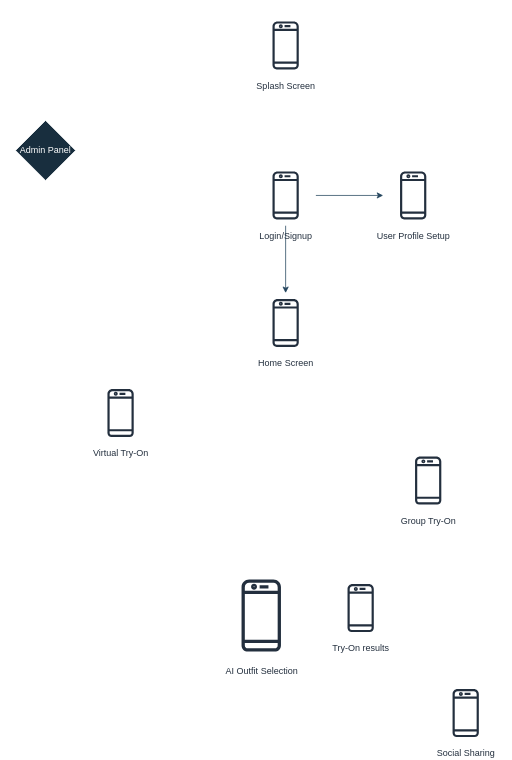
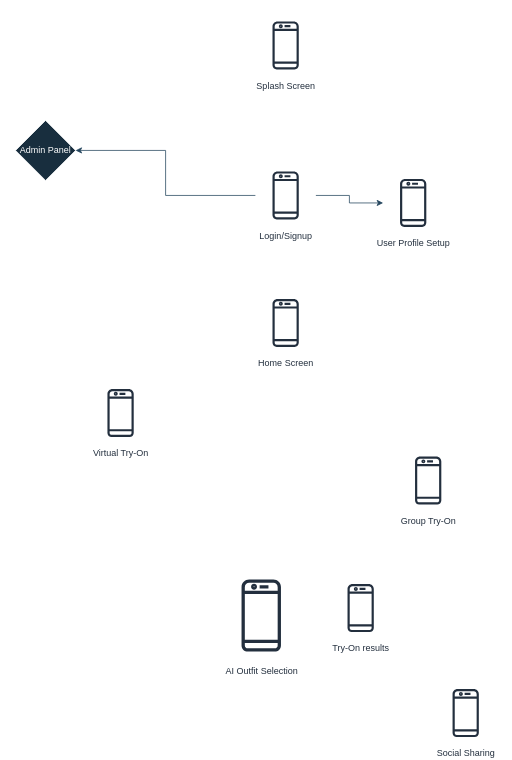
  <mxCell id="0" />
  <mxCell id="1" parent="0" />
  <mxCell id="2" value="Admin Panel" style="rhombus;whiteSpace=wrap;html=1;aspect=fixed;strokeColor=#FFFFFF;fontColor=#FFFFFF;fillColor=#182E3E;" vertex="1" parent="1"><mxGeometry x="20" y="160" width="80" height="80" as="geometry" /></mxCell>
  <mxCell id="3" value="Splash Screen&lt;div&gt;&lt;br&gt;&lt;/div&gt;" style="sketch=0;outlineConnect=0;fontColor=#232F3E;gradientColor=none;strokeColor=#232F3E;fillColor=#ffffff;dashed=0;verticalLabelPosition=bottom;verticalAlign=top;align=center;html=1;fontSize=12;fontStyle=0;aspect=fixed;shape=mxgraph.aws4.resourceIcon;resIcon=mxgraph.aws4.mobile_client;" vertex="1" parent="1"><mxGeometry x="340" y="20" width="80" height="80" as="geometry" /></mxCell>
  <mxCell id="4" value="Home Screen" style="sketch=0;outlineConnect=0;fontColor=#232F3E;gradientColor=none;strokeColor=#232F3E;fillColor=#ffffff;dashed=0;verticalLabelPosition=bottom;verticalAlign=top;align=center;html=1;fontSize=12;fontStyle=0;aspect=fixed;shape=mxgraph.aws4.resourceIcon;resIcon=mxgraph.aws4.mobile_client;" vertex="1" parent="1"><mxGeometry x="340" y="390" width="80" height="80" as="geometry" /></mxCell>
  <mxCell id="5" style="edgeStyle=orthogonalEdgeStyle;rounded=0;orthogonalLoop=1;jettySize=auto;html=1;strokeColor=#23445D;" edge="1" parent="1" source="7" target="8"><mxGeometry relative="1" as="geometry" /></mxCell>
- <mxCell id="6" style="edgeStyle=orthogonalEdgeStyle;rounded=0;orthogonalLoop=1;jettySize=auto;html=1;strokeColor=#23445D;" edge="1" parent="1" source="7" target="4"><mxGeometry relative="1" as="geometry" /></mxCell>
+ <mxCell id="6" style="edgeStyle=orthogonalEdgeStyle;rounded=0;orthogonalLoop=1;jettySize=auto;html=1;strokeColor=#23445D;" edge="1" parent="1" source="7" target="2"><mxGeometry relative="1" as="geometry" /></mxCell>
  <mxCell id="7" value="Login/Signup&lt;div&gt;&lt;br&gt;&lt;/div&gt;" style="sketch=0;outlineConnect=0;fontColor=#232F3E;gradientColor=none;strokeColor=#232F3E;fillColor=#ffffff;dashed=0;verticalLabelPosition=bottom;verticalAlign=top;align=center;html=1;fontSize=12;fontStyle=0;aspect=fixed;shape=mxgraph.aws4.resourceIcon;resIcon=mxgraph.aws4.mobile_client;" vertex="1" parent="1"><mxGeometry x="340" y="220" width="80" height="80" as="geometry" /></mxCell>
- <mxCell id="8" value="User Profile Setup&lt;div&gt;&lt;br&gt;&lt;/div&gt;" style="sketch=0;outlineConnect=0;fontColor=#232F3E;gradientColor=none;strokeColor=#232F3E;fillColor=#ffffff;dashed=0;verticalLabelPosition=bottom;verticalAlign=top;align=center;html=1;fontSize=12;fontStyle=0;aspect=fixed;shape=mxgraph.aws4.resourceIcon;resIcon=mxgraph.aws4.mobile_client;" vertex="1" parent="1"><mxGeometry x="510" y="220" width="80" height="80" as="geometry" /></mxCell>
+ <mxCell id="8" value="User Profile Setup&lt;div&gt;&lt;br&gt;&lt;/div&gt;" style="sketch=0;outlineConnect=0;fontColor=#232F3E;gradientColor=none;strokeColor=#232F3E;fillColor=#ffffff;dashed=0;verticalLabelPosition=bottom;verticalAlign=top;align=center;html=1;fontSize=12;fontStyle=0;aspect=fixed;shape=mxgraph.aws4.resourceIcon;resIcon=mxgraph.aws4.mobile_client;" vertex="1" parent="1"><mxGeometry x="510" y="230" width="80" height="80" as="geometry" /></mxCell>
  <mxCell id="9" value="Group Try-On" style="sketch=0;outlineConnect=0;fontColor=#232F3E;gradientColor=none;strokeColor=#232F3E;fillColor=#ffffff;dashed=0;verticalLabelPosition=bottom;verticalAlign=top;align=center;html=1;fontSize=12;fontStyle=0;aspect=fixed;shape=mxgraph.aws4.resourceIcon;resIcon=mxgraph.aws4.mobile_client;" vertex="1" parent="1"><mxGeometry x="530" y="600" width="80" height="80" as="geometry" /></mxCell>
  <mxCell id="10" value="Virtual Try-On" style="sketch=0;outlineConnect=0;fontColor=#232F3E;gradientColor=none;strokeColor=#232F3E;fillColor=#ffffff;dashed=0;verticalLabelPosition=bottom;verticalAlign=top;align=center;html=1;fontSize=12;fontStyle=0;aspect=fixed;shape=mxgraph.aws4.resourceIcon;resIcon=mxgraph.aws4.mobile_client;" vertex="1" parent="1"><mxGeometry x="120" y="510" width="80" height="80" as="geometry" /></mxCell>
  <mxCell id="11" value="AI Outfit Selection" style="sketch=0;outlineConnect=0;fontColor=#232F3E;gradientColor=none;strokeColor=#232F3E;fillColor=#ffffff;dashed=0;verticalLabelPosition=bottom;verticalAlign=top;align=center;html=1;fontSize=12;fontStyle=0;aspect=fixed;shape=mxgraph.aws4.resourceIcon;resIcon=mxgraph.aws4.mobile_client;" vertex="1" parent="1"><mxGeometry x="280" y="760" width="135" height="120" as="geometry" /></mxCell>
  <mxCell id="12" value="Try-On results&lt;div&gt;&lt;br&gt;&lt;/div&gt;" style="sketch=0;outlineConnect=0;fontColor=#232F3E;gradientColor=none;strokeColor=#232F3E;fillColor=#ffffff;dashed=0;verticalLabelPosition=bottom;verticalAlign=top;align=center;html=1;fontSize=12;fontStyle=0;aspect=fixed;shape=mxgraph.aws4.resourceIcon;resIcon=mxgraph.aws4.mobile_client;" vertex="1" parent="1"><mxGeometry x="440" y="770" width="80" height="80" as="geometry" /></mxCell>
  <mxCell id="13" value="Social Sharing" style="sketch=0;outlineConnect=0;fontColor=#232F3E;gradientColor=none;strokeColor=#232F3E;fillColor=#ffffff;dashed=0;verticalLabelPosition=bottom;verticalAlign=top;align=center;html=1;fontSize=12;fontStyle=0;aspect=fixed;shape=mxgraph.aws4.resourceIcon;resIcon=mxgraph.aws4.mobile_client;" vertex="1" parent="1"><mxGeometry x="580" y="910" width="80" height="80" as="geometry" /></mxCell>
